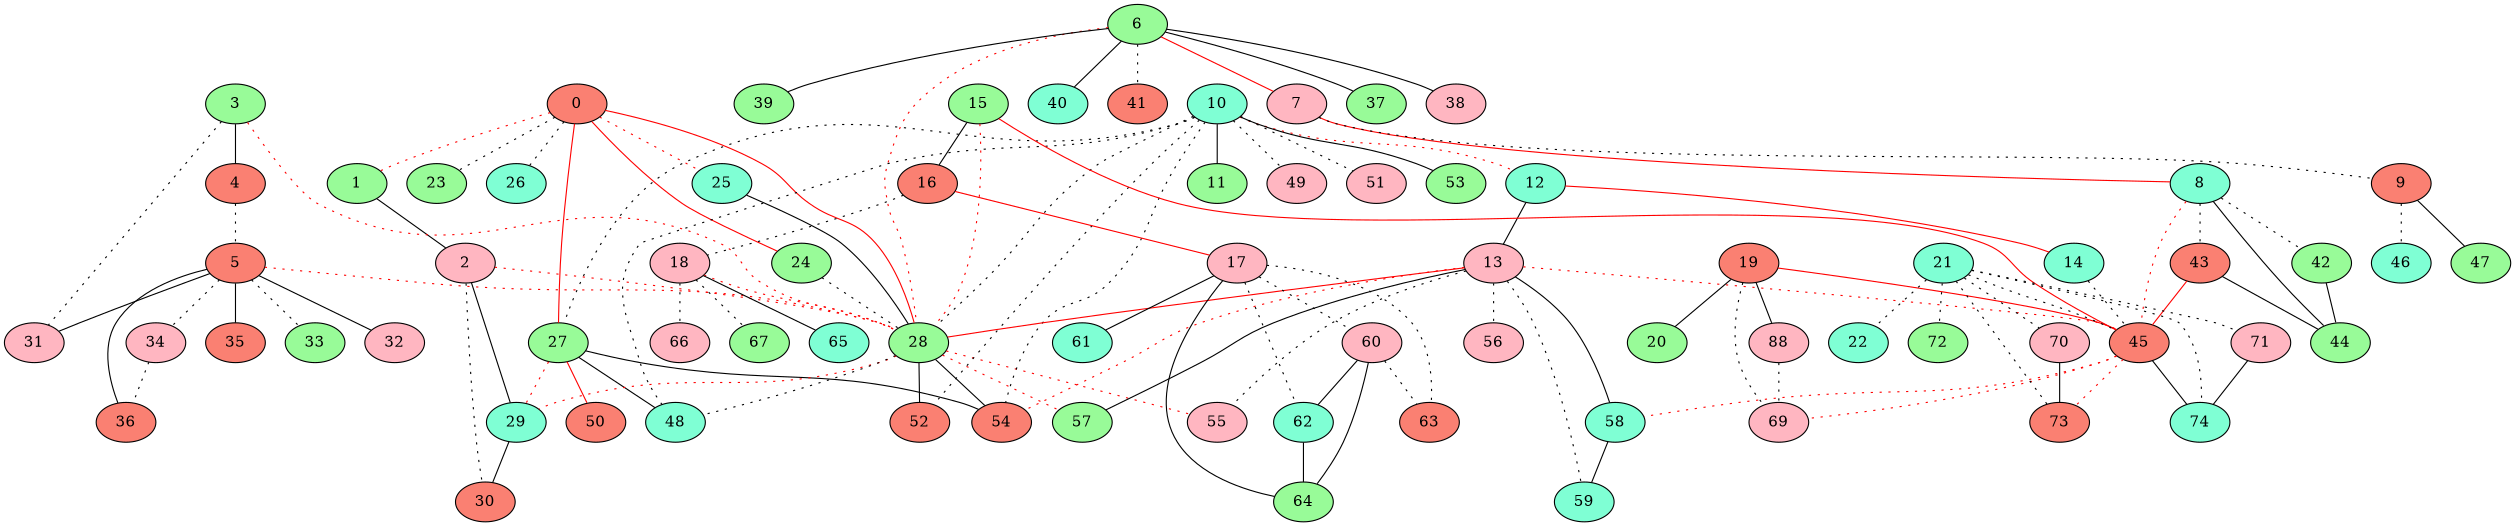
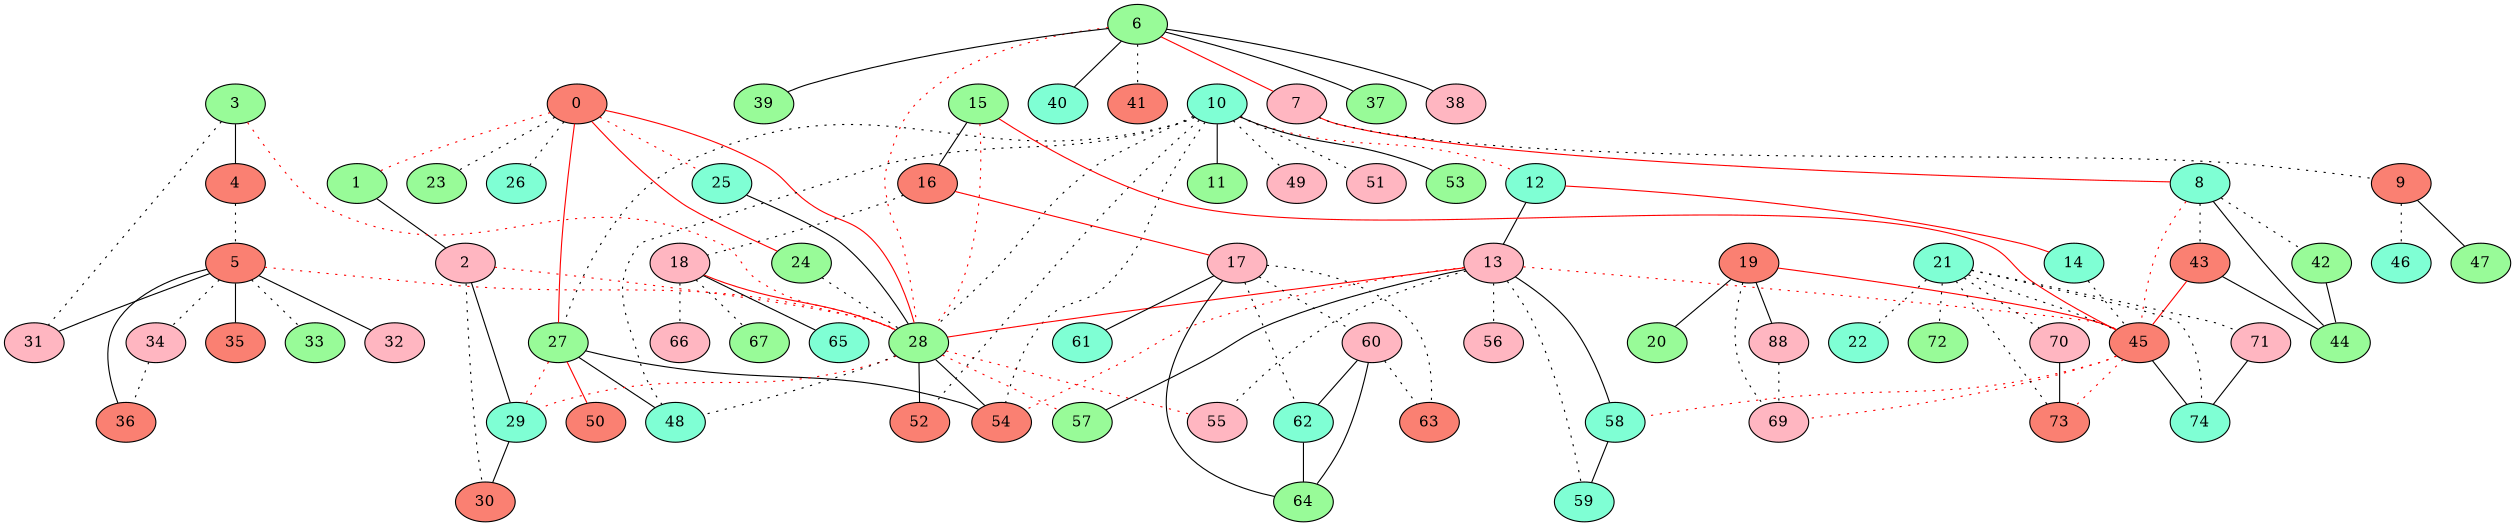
  graph {
    node [fillcolor=palegreen style=filled]
    edge [style=dotted]
    0 [fillcolor=salmon]
    1
    23
    24
    25 [fillcolor=aquamarine]
    26 [fillcolor=aquamarine]
    27
    28
    2 [fillcolor=lightpink]
    29 [fillcolor=aquamarine]
    48 [fillcolor=aquamarine]
    50 [fillcolor=salmon]
    54 [fillcolor=salmon]
    52 [fillcolor=salmon]
    55 [fillcolor=lightpink]
    57
    30 [fillcolor=salmon]
    3
    4 [fillcolor=salmon]
    31 [fillcolor=lightpink]
    5 [fillcolor=salmon]
    32 [fillcolor=lightpink]
    33
    34 [fillcolor=lightpink]
    35 [fillcolor=salmon]
    36 [fillcolor=salmon]
    6
    7 [fillcolor=lightpink]
    37
    38 [fillcolor=lightpink]
    39
    40 [fillcolor=aquamarine]
    41 [fillcolor=salmon]
    8 [fillcolor=aquamarine]
    9 [fillcolor=salmon]
    42
    43 [fillcolor=salmon]
    44
    45 [fillcolor=salmon]
    46 [fillcolor=aquamarine]
    47
    58 [fillcolor=aquamarine]
    69 [fillcolor=lightpink]
    73 [fillcolor=salmon]
    74 [fillcolor=aquamarine]
    59 [fillcolor=aquamarine]
    10 [fillcolor=aquamarine]
    11
    12 [fillcolor=aquamarine]
    49 [fillcolor=lightpink]
    51 [fillcolor=lightpink]
    53
    13 [fillcolor=lightpink]
    14 [fillcolor=aquamarine]
    56 [fillcolor=lightpink]
    15
    16 [fillcolor=salmon]
    17 [fillcolor=lightpink]
    18 [fillcolor=lightpink]
    60 [fillcolor=lightpink]
    61 [fillcolor=aquamarine]
    62 [fillcolor=aquamarine]
    63 [fillcolor=salmon]
    64
    65 [fillcolor=aquamarine]
    66 [fillcolor=lightpink]
    67
    19 [fillcolor=salmon]
    20
    n70 [fillcolor=lightpink label=88]
    21 [fillcolor=aquamarine]
    22 [fillcolor=aquamarine]
    70 [fillcolor=lightpink]
    71 [fillcolor=lightpink]
    72
    0 -- 1 [color=red]
    0 -- 23
    0 -- 24 [color=red style=solid]
    0 -- 25 [color=red]
    0 -- 26
    0 -- 27 [color=red style=solid]
    0 -- 28 [color=red style=solid]
    1 -- 2 [style=solid]
    24 -- 28
    25 -- 28 [style=solid]
    27 -- 29 [color=red]
    27 -- 48 [style=solid]
    27 -- 50 [color=red style=solid]
    27 -- 54 [style=solid]
    28 -- 29 [color=red]
    28 -- 48
    28 -- 54 [style=solid]
    28 -- 52 [style=solid]
    28 -- 55 [color=red]
    28 -- 57 [color=red]
    2 -- 28 [color=red]
    2 -- 29 [style=solid]
    2 -- 30
    29 -- 30 [style=solid]
    3 -- 28 [color=red]
    3 -- 4 [style=solid]
    3 -- 31
    4 -- 5
    5 -- 28 [color=red]
    5 -- 31 [style=solid]
    5 -- 32 [style=solid]
    5 -- 33
    5 -- 34
    5 -- 35 [style=solid]
    5 -- 36 [style=solid]
    34 -- 36
    6 -- 28 [color=red]
    6 -- 7 [color=red style=solid]
    6 -- 37 [style=solid]
    6 -- 38 [style=solid]
    6 -- 39 [style=solid]
    6 -- 40 [style=solid]
    6 -- 41
    7 -- 8 [color=red style=solid]
    7 -- 9
    8 -- 42
    8 -- 43
    8 -- 44 [style=solid]
    8 -- 45 [color=red]
    9 -- 46
    9 -- 47 [style=solid]
    42 -- 44 [style=solid]
    43 -- 44 [style=solid]
    43 -- 45 [color=red style=solid]
    45 -- 58 [color=red]
    45 -- 69 [color=red]
    45 -- 73 [color=red]
    45 -- 74 [style=solid]
    58 -- 59 [style=solid]
    10 -- 27
    10 -- 28
    10 -- 48
    10 -- 54
    10 -- 52
    10 -- 11 [style=solid]
    10 -- 12 [color=red]
    10 -- 49
    10 -- 51
    10 -- 53 [style=solid]
    12 -- 13 [style=solid]
    12 -- 14 [color=red style=solid]
    13 -- 28 [color=red style=solid]
    13 -- 54 [color=red]
    13 -- 55
    13 -- 57 [style=solid]
    13 -- 45 [color=red]
    13 -- 58 [style=solid]
    13 -- 59
    13 -- 56
    14 -- 45
    15 -- 28 [color=red]
    15 -- 45 [color=red style=solid]
    15 -- 16 [style=solid]
    16 -- 17 [color=red style=solid]
    16 -- 18
    17 -- 60
    17 -- 61 [style=solid]
    17 -- 62
    17 -- 63
    17 -- 64 [style=solid]
-   18 -- 28 [color=red]
+   18 -- 28 [color=red style=solid]
    18 -- 65 [style=solid]
    18 -- 66
    18 -- 67
    60 -- 62 [style=solid]
    60 -- 63
    60 -- 64 [style=solid]
    62 -- 64 [style=solid]
    19 -- 45 [color=red style=solid]
    19 -- 69
    19 -- 20 [style=solid]
    19 -- n70 [style=solid]
    n70 -- 69
    21 -- 45
    21 -- 73
    21 -- 74
    21 -- 22
    21 -- 70
    21 -- 71
    21 -- 72
    70 -- 73 [style=solid]
    71 -- 74 [style=solid]
  }
